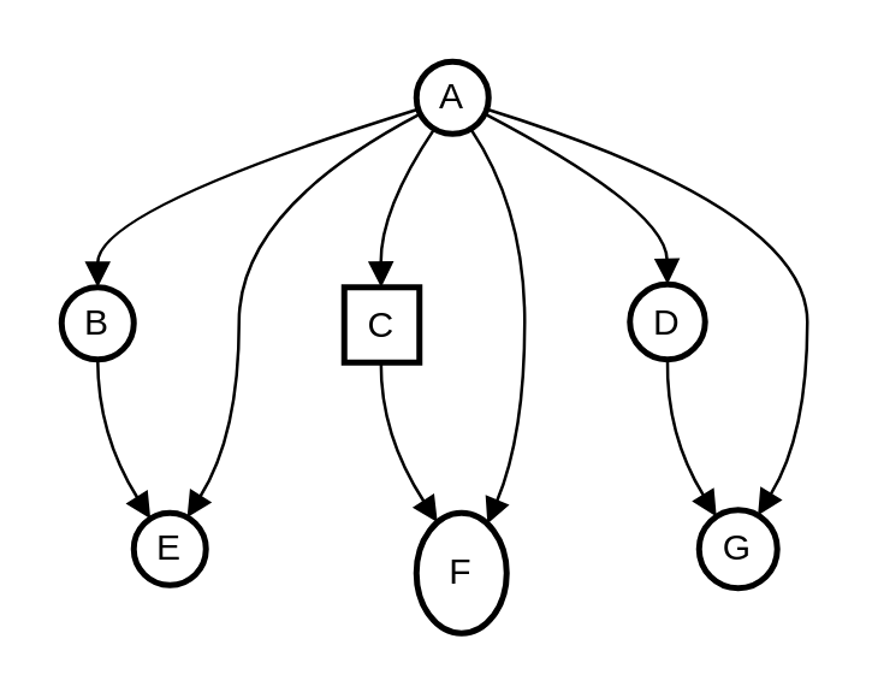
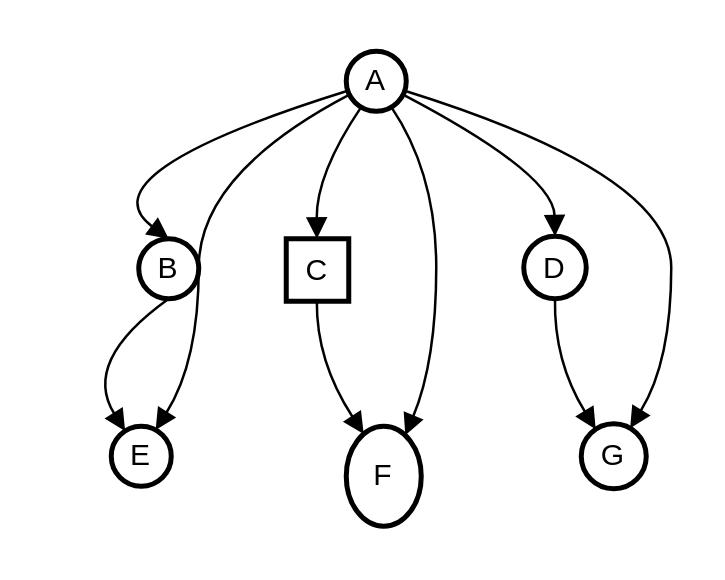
  <mxCell id="0" />
  <mxCell id="1" parent="0" />
  <mxCell id="2" value="A" style="ellipse;aspect=fixed;strokeWidth=2;whiteSpace=wrap;" vertex="1" parent="1"><mxGeometry x="138" y="20" width="24" height="24" as="geometry" /></mxCell>
- <mxCell id="3" value="B" style="ellipse;aspect=fixed;strokeWidth=2;whiteSpace=wrap;" vertex="1" parent="1"><mxGeometry x="20" y="95" width="24" height="24" as="geometry" /></mxCell>
+ <mxCell id="3" value="B" style="ellipse;aspect=fixed;strokeWidth=2;whiteSpace=wrap;" vertex="1" parent="1"><mxGeometry x="55" y="95" width="24" height="24" as="geometry" /></mxCell>
  <mxCell id="4" value="C" style="aspect=fixed;strokeWidth=2;whiteSpace=wrap;rounded=0;" vertex="1" parent="1"><mxGeometry x="114" y="95" width="25" height="25" as="geometry" /></mxCell>
  <mxCell id="5" value="D" style="ellipse;aspect=fixed;strokeWidth=2;whiteSpace=wrap;" vertex="1" parent="1"><mxGeometry x="209" y="94" width="25" height="25" as="geometry" /></mxCell>
  <mxCell id="6" value="E" style="ellipse;aspect=fixed;strokeWidth=2;whiteSpace=wrap;" vertex="1" parent="1"><mxGeometry x="44" y="170" width="24" height="24" as="geometry" /></mxCell>
  <mxCell id="7" value="F" style="ellipse;aspect=fixed;strokeWidth=2;whiteSpace=wrap;" vertex="1" parent="1"><mxGeometry x="138" y="170" width="30" height="40" as="geometry" /></mxCell>
  <mxCell id="8" value="G" style="ellipse;aspect=fixed;strokeWidth=2;whiteSpace=wrap;" vertex="1" parent="1"><mxGeometry x="232" y="169" width="26" height="26" as="geometry" /></mxCell>
  <mxCell id="9" value="" style="curved=1;startArrow=none;endArrow=block;exitX=-0.01;exitY=0.67;entryX=0.5;entryY=-0.01;" edge="1" parent="1" source="2" target="3"><mxGeometry relative="1" as="geometry"><Array as="points"><mxPoint x="32" y="69" /></Array></mxGeometry></mxCell>
  <mxCell id="10" value="" style="curved=1;startArrow=none;endArrow=block;exitX=0.18;exitY=1.02;entryX=0.49;entryY=-0.02;" edge="1" parent="1" source="2" target="4"><mxGeometry relative="1" as="geometry"><Array as="points"><mxPoint x="126" y="69" /></Array></mxGeometry></mxCell>
  <mxCell id="11" value="" style="curved=1;startArrow=none;endArrow=block;exitX=1.01;exitY=0.78;entryX=0.48;entryY=0.02;" edge="1" parent="1" source="2" target="5"><mxGeometry relative="1" as="geometry"><Array as="points"><mxPoint x="221" y="69" /></Array></mxGeometry></mxCell>
  <mxCell id="12" value="" style="curved=1;startArrow=none;endArrow=block;exitX=0.5;exitY=0.99;entryX=0.18;entryY=0.02;" edge="1" parent="1" source="3" target="6"><mxGeometry relative="1" as="geometry"><Array as="points"><mxPoint x="32" y="144" /></Array></mxGeometry></mxCell>
  <mxCell id="13" value="" style="curved=1;startArrow=none;endArrow=block;exitX=0.49;exitY=0.97;entryX=0.2;entryY=0.02;" edge="1" parent="1" source="4" target="7"><mxGeometry relative="1" as="geometry"><Array as="points"><mxPoint x="126" y="144" /></Array></mxGeometry></mxCell>
  <mxCell id="14" value="" style="curved=1;startArrow=none;endArrow=block;exitX=0.48;exitY=1.01;entryX=0.18;entryY=0.01;" edge="1" parent="1" source="5" target="8"><mxGeometry relative="1" as="geometry"><Array as="points"><mxPoint x="221" y="144" /></Array></mxGeometry></mxCell>
  <mxCell id="15" value="" style="curved=1;startArrow=none;endArrow=block;exitX=-0.01;exitY=0.78;entryX=0.79;entryY=0.02;" edge="1" parent="1" source="2" target="6"><mxGeometry relative="1" as="geometry"><Array as="points"><mxPoint x="79" y="69" /><mxPoint x="79" y="144" /></Array></mxGeometry></mxCell>
  <mxCell id="16" value="" style="curved=1;startArrow=none;endArrow=block;exitX=0.82;exitY=1.02;entryX=0.84;entryY=0.02;" edge="1" parent="1" source="2" target="7"><mxGeometry relative="1" as="geometry"><Array as="points"><mxPoint x="174" y="69" /><mxPoint x="174" y="144" /></Array></mxGeometry></mxCell>
  <mxCell id="17" value="" style="curved=1;startArrow=none;endArrow=block;exitX=1.01;exitY=0.67;entryX=0.8;entryY=0.01;" edge="1" parent="1" source="2" target="8"><mxGeometry relative="1" as="geometry"><Array as="points"><mxPoint x="268" y="69" /><mxPoint x="268" y="144" /></Array></mxGeometry></mxCell>
